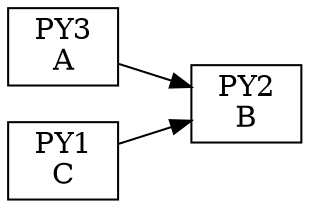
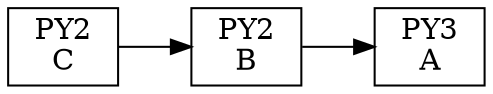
  digraph {
    rankdir=LR
    node [shape=box]
    n1 [label="PY3\nA"]
    n2 [label="PY2\nB"]
-   n3 [label="PY1\nC"]
-   n1 -> n2
+   n3 [label="PY2\nC"]
+   n2 -> n1
    n3 -> n2
  }
